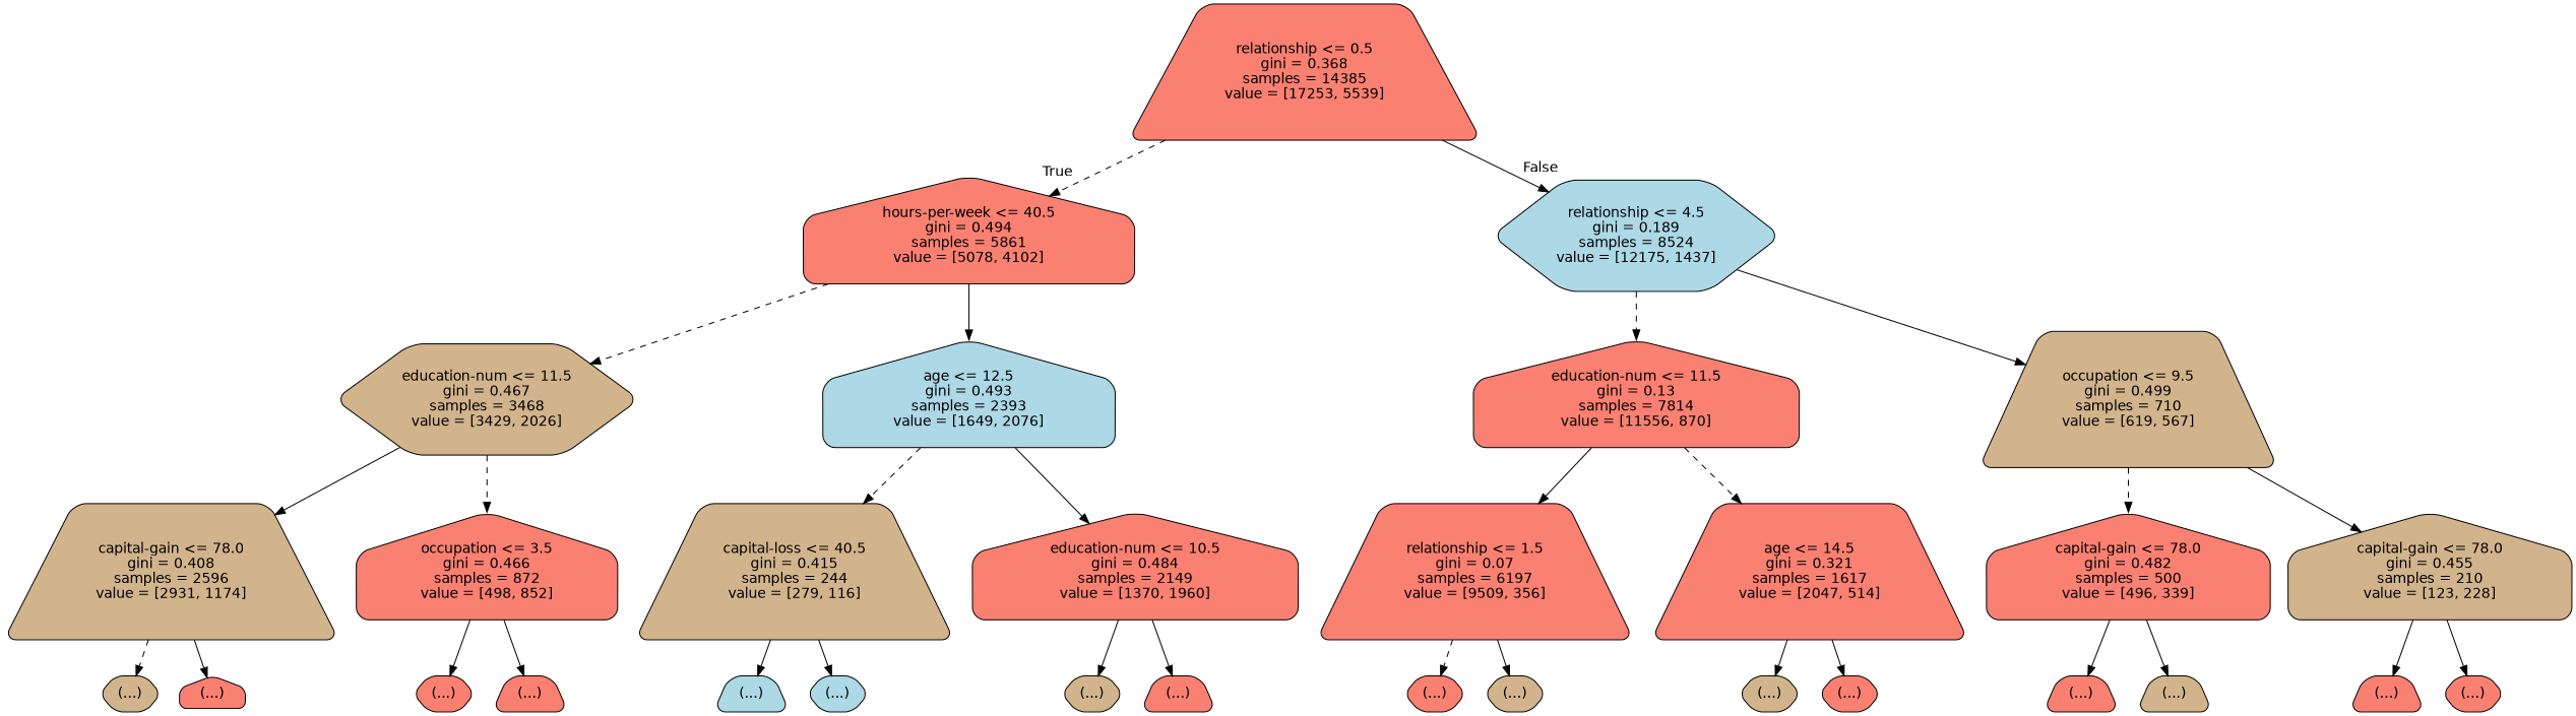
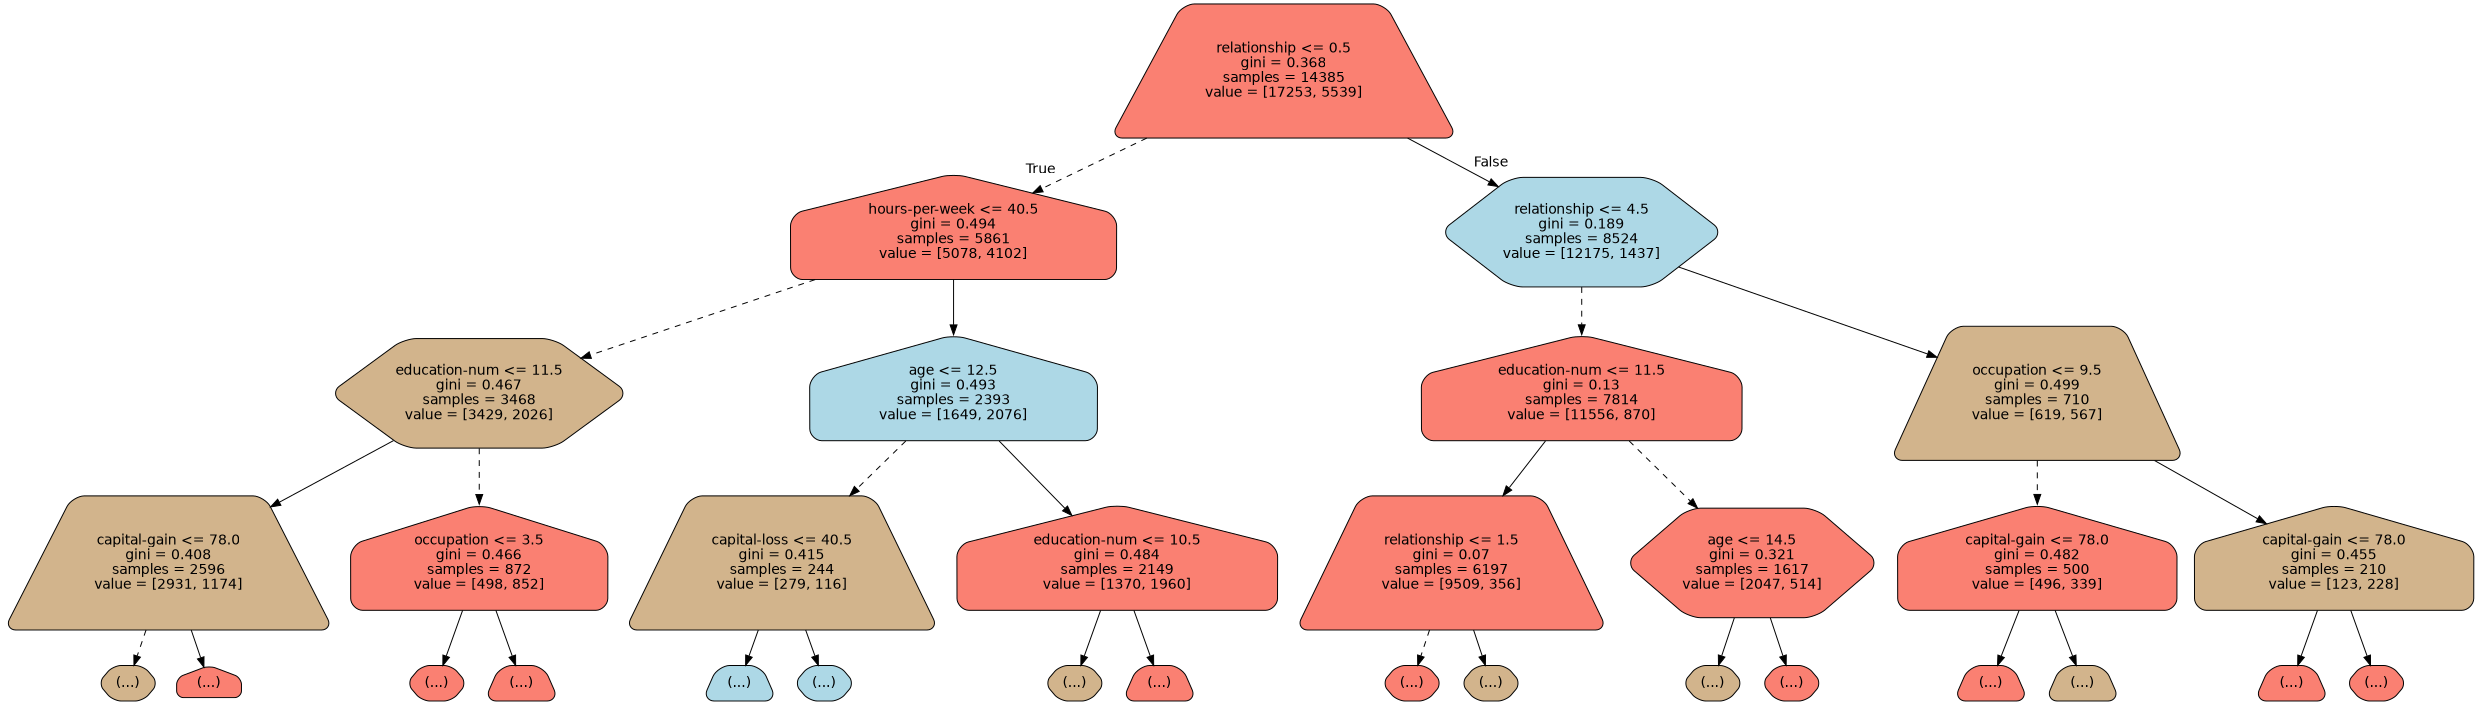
  digraph {
    node [color=black fillcolor=salmon fontname=helvetica shape=hexagon style="filled, rounded"]
    edge [fontname=helvetica style=solid]
    n1 [label="relationship <= 0.5\ngini = 0.368\nsamples = 14385\nvalue = [17253, 5539]" shape=trapezium]
    n2 [label="hours-per-week <= 40.5\ngini = 0.494\nsamples = 5861\nvalue = [5078, 4102]" shape=house]
    n3 [fillcolor=lightblue label="relationship <= 4.5\ngini = 0.189\nsamples = 8524\nvalue = [12175, 1437]"]
    n4 [fillcolor=tan label="education-num <= 11.5\ngini = 0.467\nsamples = 3468\nvalue = [3429, 2026]"]
    n5 [fillcolor=lightblue label="age <= 12.5\ngini = 0.493\nsamples = 2393\nvalue = [1649, 2076]" shape=house]
    n6 [fillcolor=tan label="capital-gain <= 78.0\ngini = 0.408\nsamples = 2596\nvalue = [2931, 1174]" shape=trapezium]
    n7 [label="occupation <= 3.5\ngini = 0.466\nsamples = 872\nvalue = [498, 852]" shape=house]
    n8 [fillcolor=tan label="(...)"]
    n9 [label="(...)" shape=house]
    n10 [label="(...)"]
    n11 [label="(...)" shape=trapezium]
    n12 [fillcolor=tan label="capital-loss <= 40.5\ngini = 0.415\nsamples = 244\nvalue = [279, 116]" shape=trapezium]
    n13 [label="education-num <= 10.5\ngini = 0.484\nsamples = 2149\nvalue = [1370, 1960]" shape=house]
    n14 [fillcolor=lightblue label="(...)" shape=trapezium]
    n15 [fillcolor=lightblue label="(...)"]
    n16 [fillcolor=tan label="(...)"]
    n17 [label="(...)" shape=trapezium]
    n18 [label="education-num <= 11.5\ngini = 0.13\nsamples = 7814\nvalue = [11556, 870]" shape=house]
    n19 [fillcolor=tan label="occupation <= 9.5\ngini = 0.499\nsamples = 710\nvalue = [619, 567]" shape=trapezium]
    n20 [label="relationship <= 1.5\ngini = 0.07\nsamples = 6197\nvalue = [9509, 356]" shape=trapezium]
-   n21 [label="age <= 14.5\ngini = 0.321\nsamples = 1617\nvalue = [2047, 514]" shape=trapezium]
+   n21 [label="age <= 14.5\ngini = 0.321\nsamples = 1617\nvalue = [2047, 514]"]
    n22 [label="(...)"]
    n23 [fillcolor=tan label="(...)"]
    n24 [fillcolor=tan label="(...)"]
    n25 [label="(...)"]
    n26 [label="capital-gain <= 78.0\ngini = 0.482\nsamples = 500\nvalue = [496, 339]" shape=house]
    n27 [fillcolor=tan label="capital-gain <= 78.0\ngini = 0.455\nsamples = 210\nvalue = [123, 228]" shape=house]
    n28 [label="(...)" shape=trapezium]
    n29 [fillcolor=tan label="(...)" shape=trapezium]
    n30 [label="(...)" shape=trapezium]
    n31 [label="(...)"]
    n1 -> n2 [headlabel=True labelangle=45 labeldistance=2.5 style=dashed]
    n1 -> n3 [headlabel=False labelangle=-45 labeldistance=2.5]
    n2 -> n4 [style=dashed]
    n2 -> n5
    n3 -> n18 [style=dashed]
    n3 -> n19
    n4 -> n6
    n4 -> n7 [style=dashed]
    n5 -> n12 [style=dashed]
    n5 -> n13
    n6 -> n8 [style=dashed]
    n6 -> n9
    n7 -> n10
    n7 -> n11
    n12 -> n14
    n12 -> n15
    n13 -> n16
    n13 -> n17
    n18 -> n20
    n18 -> n21 [style=dashed]
    n19 -> n26 [style=dashed]
    n19 -> n27
    n20 -> n22 [style=dashed]
    n20 -> n23
    n21 -> n24
    n21 -> n25
    n26 -> n28
    n26 -> n29
    n27 -> n30
    n27 -> n31
  }
